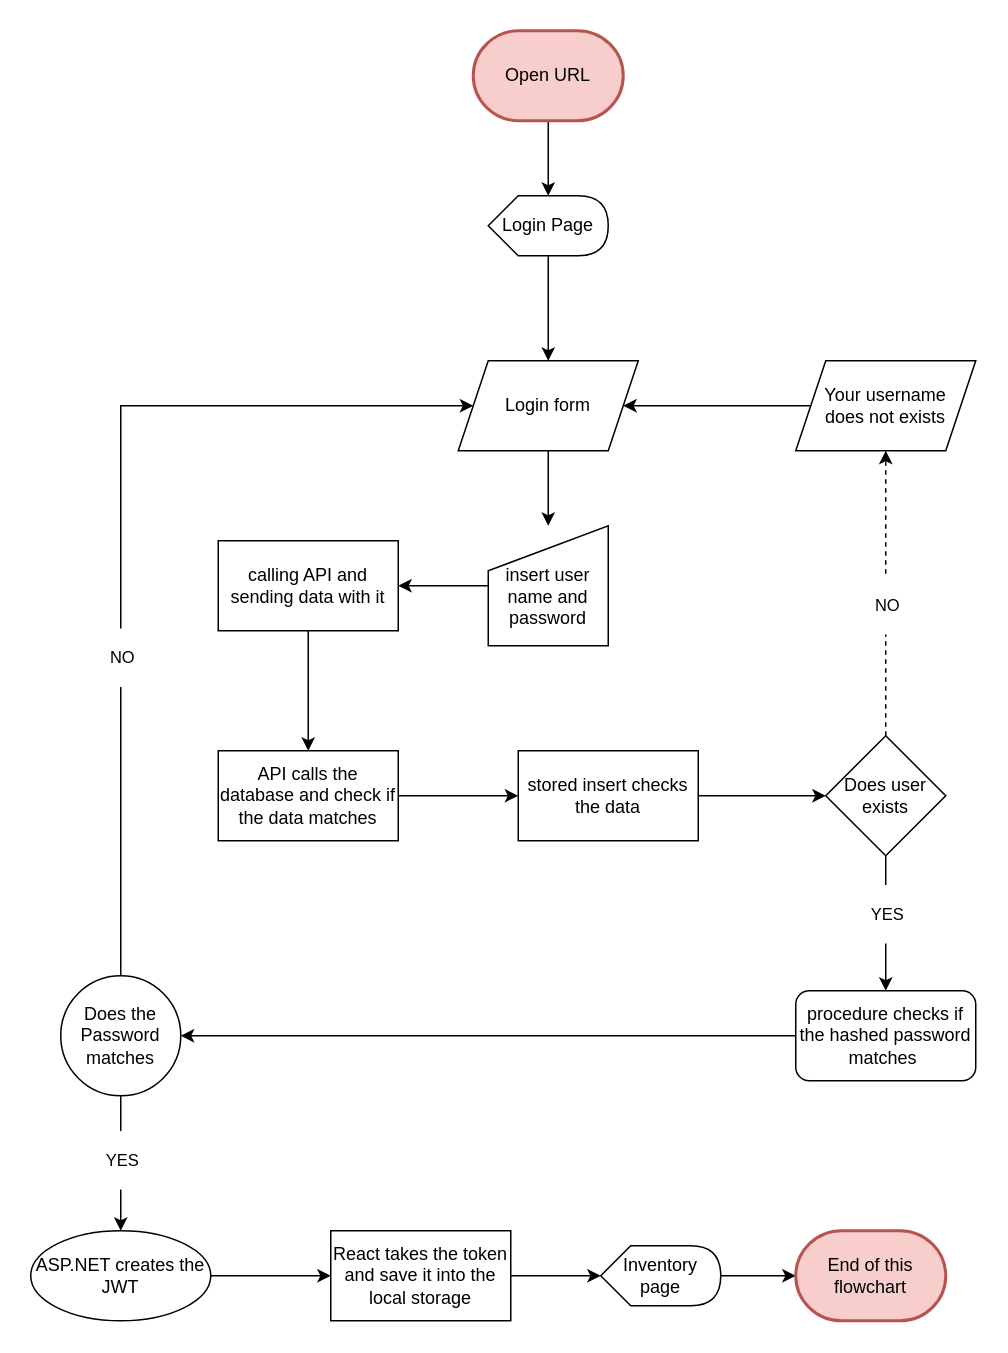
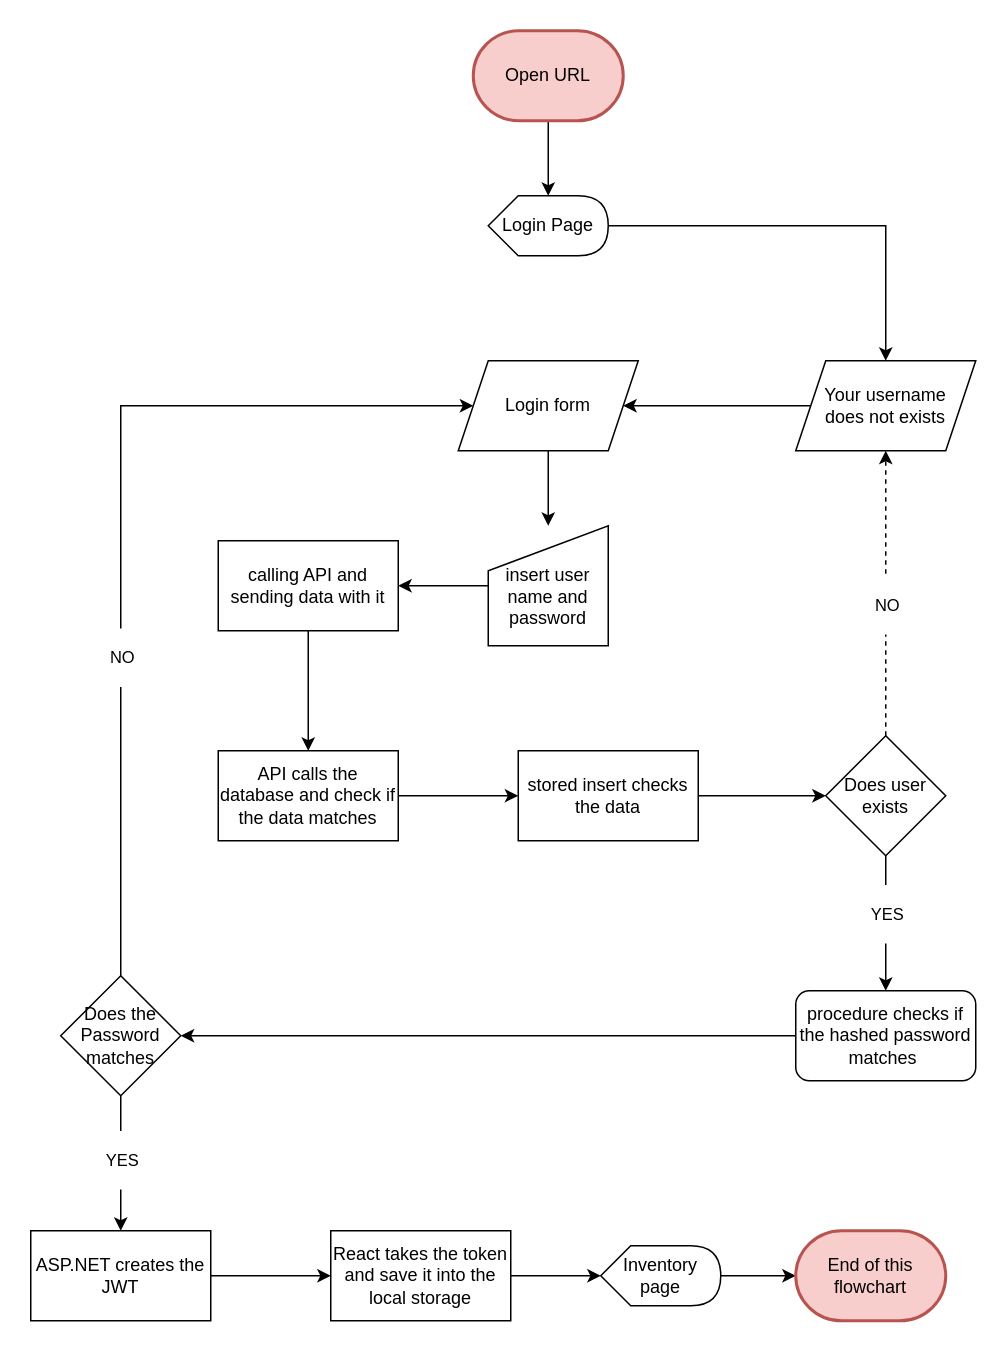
  <mxCell id="0" />
  <mxCell id="1" parent="0" />
  <mxCell id="2" value="" style="edgeStyle=orthogonalEdgeStyle;rounded=0;orthogonalLoop=1;jettySize=auto;html=1;" parent="1" source="3" target="5" edge="1"><mxGeometry relative="1" as="geometry" /></mxCell>
  <mxCell id="3" value="Open URL" style="strokeWidth=2;html=1;shape=mxgraph.flowchart.terminator;whiteSpace=wrap;fillColor=#f8cecc;strokeColor=#b85450;" parent="1" vertex="1"><mxGeometry x="315" y="20" width="100" height="60" as="geometry" /></mxCell>
- <mxCell id="4" value="" style="edgeStyle=orthogonalEdgeStyle;rounded=0;orthogonalLoop=1;jettySize=auto;html=1;" edge="1" parent="1" source="5" target="7"><mxGeometry relative="1" as="geometry" /></mxCell>
+ <mxCell id="4" value="" style="edgeStyle=orthogonalEdgeStyle;rounded=0;orthogonalLoop=1;jettySize=auto;html=1;" edge="1" parent="1" source="5" target="22"><mxGeometry relative="1" as="geometry" /></mxCell>
  <mxCell id="5" value="Login Page" style="shape=display;whiteSpace=wrap;html=1;" parent="1" vertex="1"><mxGeometry x="325" y="130" width="80" height="40" as="geometry" /></mxCell>
  <mxCell id="6" value="" style="edgeStyle=orthogonalEdgeStyle;rounded=0;orthogonalLoop=1;jettySize=auto;html=1;" edge="1" parent="1" source="7" target="9"><mxGeometry relative="1" as="geometry" /></mxCell>
  <mxCell id="7" value="Login form" style="shape=parallelogram;perimeter=parallelogramPerimeter;whiteSpace=wrap;html=1;fixedSize=1;" vertex="1" parent="1"><mxGeometry x="305" y="240" width="120" height="60" as="geometry" /></mxCell>
  <mxCell id="8" value="" style="edgeStyle=orthogonalEdgeStyle;rounded=0;orthogonalLoop=1;jettySize=auto;html=1;" edge="1" parent="1" source="9" target="11"><mxGeometry relative="1" as="geometry" /></mxCell>
  <mxCell id="9" value="&lt;div&gt;&lt;br&gt;&lt;/div&gt;insert user name and password" style="shape=manualInput;whiteSpace=wrap;html=1;" vertex="1" parent="1"><mxGeometry x="325" y="350" width="80" height="80" as="geometry" /></mxCell>
  <mxCell id="10" value="" style="edgeStyle=orthogonalEdgeStyle;rounded=0;orthogonalLoop=1;jettySize=auto;html=1;" edge="1" parent="1" source="11" target="13"><mxGeometry relative="1" as="geometry" /></mxCell>
  <mxCell id="11" value="calling API and sending data with it" style="whiteSpace=wrap;html=1;" vertex="1" parent="1"><mxGeometry x="145" y="360" width="120" height="60" as="geometry" /></mxCell>
  <mxCell id="12" value="" style="edgeStyle=orthogonalEdgeStyle;rounded=0;orthogonalLoop=1;jettySize=auto;html=1;" edge="1" parent="1" source="13" target="15"><mxGeometry relative="1" as="geometry" /></mxCell>
  <mxCell id="13" value="API calls the database and check if the data matches" style="whiteSpace=wrap;html=1;" vertex="1" parent="1"><mxGeometry x="145" y="500" width="120" height="60" as="geometry" /></mxCell>
  <mxCell id="14" value="" style="edgeStyle=orthogonalEdgeStyle;rounded=0;orthogonalLoop=1;jettySize=auto;html=1;" edge="1" parent="1" source="15" target="20"><mxGeometry relative="1" as="geometry" /></mxCell>
  <mxCell id="15" value="stored insert checks the data" style="whiteSpace=wrap;html=1;" vertex="1" parent="1"><mxGeometry x="345" y="500" width="120" height="60" as="geometry" /></mxCell>
  <mxCell id="16" value="" style="edgeStyle=orthogonalEdgeStyle;rounded=0;orthogonalLoop=1;jettySize=auto;html=1;dashed=1;" edge="1" parent="1" source="20" target="22"><mxGeometry relative="1" as="geometry" /></mxCell>
  <mxCell id="17" value="&lt;br&gt;NO&lt;div&gt;&lt;br&gt;&lt;/div&gt;" style="edgeLabel;html=1;align=center;verticalAlign=middle;resizable=0;points=[];" vertex="1" connectable="0" parent="16"><mxGeometry x="-0.074" y="3" relative="1" as="geometry"><mxPoint x="3" as="offset" /></mxGeometry></mxCell>
  <mxCell id="18" value="" style="edgeStyle=orthogonalEdgeStyle;rounded=0;orthogonalLoop=1;jettySize=auto;html=1;" edge="1" parent="1" source="20" target="24"><mxGeometry relative="1" as="geometry" /></mxCell>
  <mxCell id="19" value="&lt;br&gt;&lt;div&gt;YES&lt;/div&gt;&lt;div&gt;&lt;br&gt;&lt;/div&gt;" style="edgeLabel;html=1;align=center;verticalAlign=middle;resizable=0;points=[];" vertex="1" connectable="0" parent="18"><mxGeometry x="-0.159" y="1" relative="1" as="geometry"><mxPoint x="-1" as="offset" /></mxGeometry></mxCell>
  <mxCell id="20" value="Does user exists" style="rhombus;whiteSpace=wrap;html=1;" vertex="1" parent="1"><mxGeometry x="550" y="490" width="80" height="80" as="geometry" /></mxCell>
  <mxCell id="21" style="edgeStyle=orthogonalEdgeStyle;rounded=0;orthogonalLoop=1;jettySize=auto;html=1;" edge="1" parent="1" source="22" target="7"><mxGeometry relative="1" as="geometry" /></mxCell>
  <mxCell id="22" value="Your username &lt;br&gt;does not exists" style="shape=parallelogram;perimeter=parallelogramPerimeter;whiteSpace=wrap;html=1;fixedSize=1;" vertex="1" parent="1"><mxGeometry x="530" y="240" width="120" height="60" as="geometry" /></mxCell>
  <mxCell id="23" value="" style="edgeStyle=orthogonalEdgeStyle;rounded=0;orthogonalLoop=1;jettySize=auto;html=1;" edge="1" parent="1" source="24" target="29"><mxGeometry relative="1" as="geometry" /></mxCell>
  <mxCell id="24" value="procedure checks if the hashed password matches&amp;nbsp;" style="whiteSpace=wrap;html=1;rounded=1;" vertex="1" parent="1"><mxGeometry x="530" y="660" width="120" height="60" as="geometry" /></mxCell>
  <mxCell id="25" style="edgeStyle=orthogonalEdgeStyle;rounded=0;orthogonalLoop=1;jettySize=auto;html=1;entryX=0;entryY=0.5;entryDx=0;entryDy=0;exitX=0.5;exitY=0;exitDx=0;exitDy=0;" edge="1" parent="1" source="29" target="7"><mxGeometry relative="1" as="geometry"><Array as="points"><mxPoint x="80" y="270" /></Array></mxGeometry></mxCell>
  <mxCell id="26" value="&lt;br&gt;&lt;div&gt;NO&lt;/div&gt;&lt;div&gt;&lt;br&gt;&lt;/div&gt;" style="edgeLabel;html=1;align=center;verticalAlign=middle;resizable=0;points=[];" vertex="1" connectable="0" parent="25"><mxGeometry x="-0.307" y="2" relative="1" as="geometry"><mxPoint x="2" as="offset" /></mxGeometry></mxCell>
  <mxCell id="27" value="" style="edgeStyle=orthogonalEdgeStyle;rounded=0;orthogonalLoop=1;jettySize=auto;html=1;" edge="1" parent="1" source="29" target="31"><mxGeometry relative="1" as="geometry" /></mxCell>
  <mxCell id="28" value="&lt;br&gt;&lt;div&gt;YES&lt;/div&gt;&lt;div&gt;&lt;br&gt;&lt;/div&gt;" style="edgeLabel;html=1;align=center;verticalAlign=middle;resizable=0;points=[];" vertex="1" connectable="0" parent="27"><mxGeometry x="-0.076" y="1" relative="1" as="geometry"><mxPoint x="-1" as="offset" /></mxGeometry></mxCell>
- <mxCell id="29" value="Does the Password matches" style="ellipse;whiteSpace=wrap;html=1;" vertex="1" parent="1"><mxGeometry x="40" y="650" width="80" height="80" as="geometry" /></mxCell>
+ <mxCell id="29" value="Does the Password matches" style="rhombus;whiteSpace=wrap;html=1;" vertex="1" parent="1"><mxGeometry x="40" y="650" width="80" height="80" as="geometry" /></mxCell>
  <mxCell id="30" value="" style="edgeStyle=orthogonalEdgeStyle;rounded=0;orthogonalLoop=1;jettySize=auto;html=1;" edge="1" parent="1" source="31" target="33"><mxGeometry relative="1" as="geometry" /></mxCell>
- <mxCell id="31" value="ASP.NET creates the JWT" style="ellipse;whiteSpace=wrap;html=1;" vertex="1" parent="1"><mxGeometry x="20" y="820" width="120" height="60" as="geometry" /></mxCell>
+ <mxCell id="31" value="ASP.NET creates the JWT" style="whiteSpace=wrap;html=1;" vertex="1" parent="1"><mxGeometry x="20" y="820" width="120" height="60" as="geometry" /></mxCell>
  <mxCell id="32" value="" style="edgeStyle=orthogonalEdgeStyle;rounded=0;orthogonalLoop=1;jettySize=auto;html=1;" edge="1" parent="1" source="33" target="35"><mxGeometry relative="1" as="geometry" /></mxCell>
  <mxCell id="33" value="React takes the token and save it into the local storage" style="whiteSpace=wrap;html=1;" vertex="1" parent="1"><mxGeometry x="220" y="820" width="120" height="60" as="geometry" /></mxCell>
  <mxCell id="34" value="" style="edgeStyle=orthogonalEdgeStyle;rounded=0;orthogonalLoop=1;jettySize=auto;html=1;" edge="1" parent="1" source="35" target="36"><mxGeometry relative="1" as="geometry" /></mxCell>
  <mxCell id="35" value="Inventory page" style="shape=display;whiteSpace=wrap;html=1;" vertex="1" parent="1"><mxGeometry x="400" y="830" width="80" height="40" as="geometry" /></mxCell>
  <mxCell id="36" value="End of this flowchart" style="strokeWidth=2;html=1;shape=mxgraph.flowchart.terminator;whiteSpace=wrap;fillColor=#f8cecc;strokeColor=#b85450;" vertex="1" parent="1"><mxGeometry x="530" y="820" width="100" height="60" as="geometry" /></mxCell>
